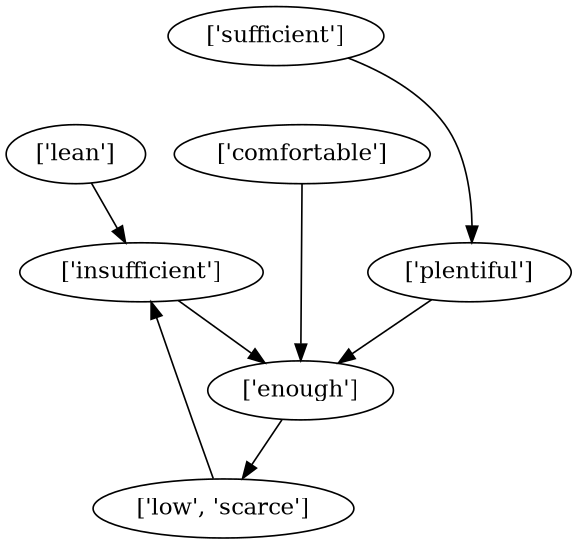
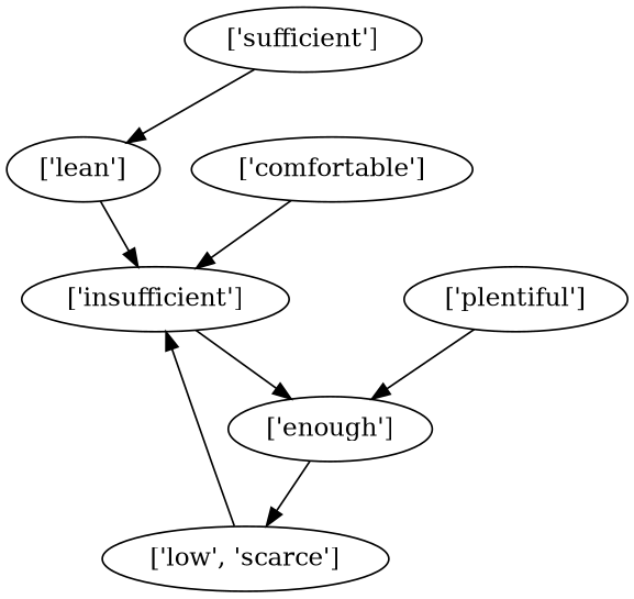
  strict digraph {
    "['sufficient']"
    "['lean']"
    "['enough']"
    "['low', 'scarce']"
    "['insufficient']"
    "['plentiful']"
    "['comfortable']"
-   "['sufficient']" -> "['plentiful']"
+   "['sufficient']" -> "['lean']"
    "['lean']" -> "['insufficient']"
    "['enough']" -> "['low', 'scarce']"
    "['low', 'scarce']" -> "['insufficient']"
    "['insufficient']" -> "['enough']"
    "['plentiful']" -> "['enough']"
-   "['comfortable']" -> "['enough']"
+   "['comfortable']" -> "['insufficient']"
  }
